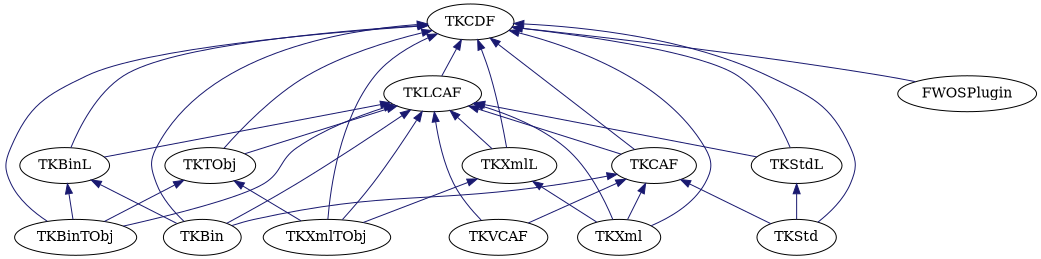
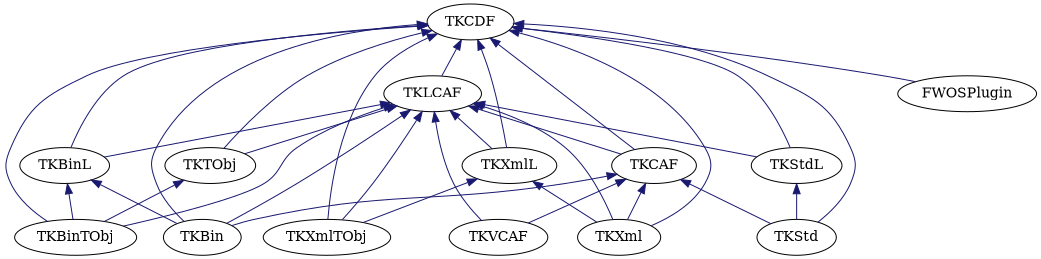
  digraph {
    edge [color=midnightblue dir=back style=solid]
    TKCDF
    TKLCAF
    TKCAF
    TKBinL
    TKXmlL
    TKBin
    TKXml
    FWOSPlugin
    TKStdL
    TKStd
    TKTObj
    TKBinTObj
    TKXmlTObj
    TKVCAF
    TKCDF -> TKLCAF
    TKCDF -> TKCAF
    TKCDF -> TKBinL
    TKCDF -> TKXmlL
    TKCDF -> TKBin
    TKCDF -> TKXml
    TKCDF -> FWOSPlugin
    TKCDF -> TKStdL
    TKCDF -> TKStd
    TKCDF -> TKTObj
    TKCDF -> TKBinTObj
    TKCDF -> TKXmlTObj
    TKLCAF -> TKCAF
    TKLCAF -> TKBinL
    TKLCAF -> TKXmlL
    TKLCAF -> TKBin
    TKLCAF -> TKXml
    TKLCAF -> TKStdL
    TKLCAF -> TKTObj
    TKLCAF -> TKBinTObj
    TKLCAF -> TKXmlTObj
    TKLCAF -> TKVCAF
    TKCAF -> TKBin
    TKCAF -> TKXml
    TKCAF -> TKStd
    TKCAF -> TKVCAF
    TKBinL -> TKBin
    TKBinL -> TKBinTObj
    TKXmlL -> TKXml
    TKXmlL -> TKXmlTObj
    TKStdL -> TKStd
    TKTObj -> TKBinTObj
-   TKTObj -> TKXmlTObj
  }
